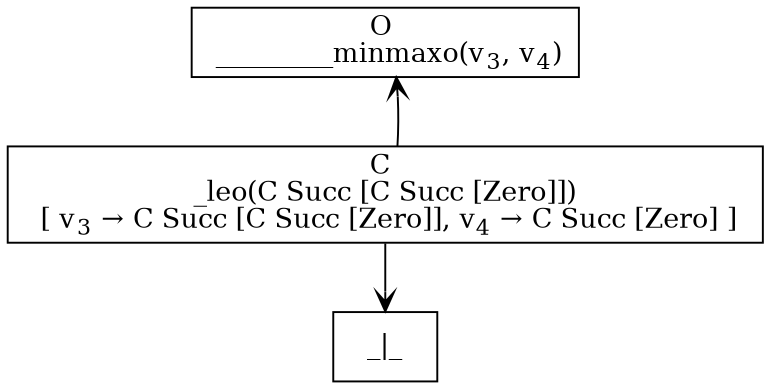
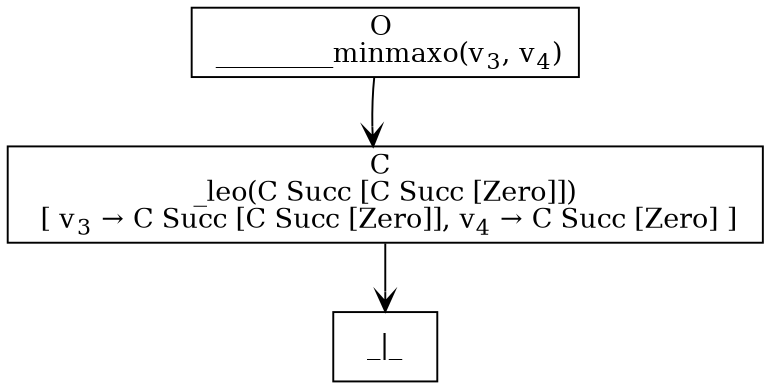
  digraph {
    rankdir=TB
    node [fillcolor=white shape=box style=filled]
    edge [arrowhead=vee]
    n1 [label=<O <BR/> _________minmaxo(v<SUB>3</SUB>, v<SUB>4</SUB>)>]
    n2 [label=<C <BR/> _leo(C Succ [C Succ [Zero]]) <BR/>  [ v<SUB>3</SUB> &rarr; C Succ [C Succ [Zero]], v<SUB>4</SUB> &rarr; C Succ [Zero] ] >]
    n3 [label=<_|_>]
-   n2 -> n1
+   n1 -> n2
    n2 -> n3
  }
